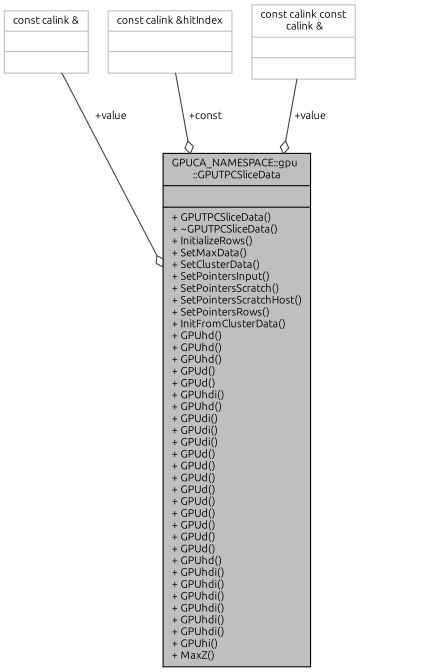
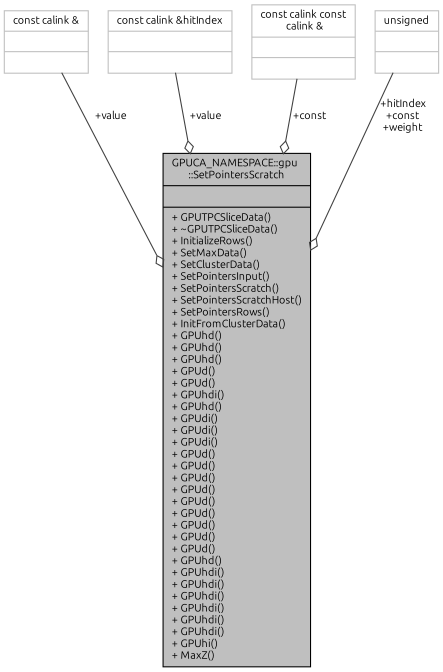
  digraph {
    fontname=Ubuntu
    node [color=grey75 fontname=Ubuntu fontsize=10 shape=record]
    edge [arrowhead=odiamond color=grey25 fontname=Ubuntu fontsize=10 labelfontname=Helvetica labelfontsize=10 style=solid]
-   n1 [color=black fillcolor=grey75 fontcolor=black height=0.2 label="{GPUCA_NAMESPACE::gpu\l::GPUTPCSliceData\n||+ GPUTPCSliceData()\l+ ~GPUTPCSliceData()\l+ InitializeRows()\l+ SetMaxData()\l+ SetClusterData()\l+ SetPointersInput()\l+ SetPointersScratch()\l+ SetPointersScratchHost()\l+ SetPointersRows()\l+ InitFromClusterData()\l+ GPUhd()\l+ GPUhd()\l+ GPUhd()\l+ GPUd()\l+ GPUd()\l+ GPUhdi()\l+ GPUhd()\l+ GPUdi()\l+ GPUdi()\l+ GPUdi()\l+ GPUd()\l+ GPUd()\l+ GPUd()\l+ GPUd()\l+ GPUd()\l+ GPUd()\l+ GPUd()\l+ GPUd()\l+ GPUd()\l+ GPUhd()\l+ GPUhdi()\l+ GPUhdi()\l+ GPUhdi()\l+ GPUhdi()\l+ GPUhdi()\l+ GPUhdi()\l+ GPUhi()\l+ MaxZ()\l}" style=filled width=0.4]
+   n1 [color=black fillcolor=grey75 fontcolor=black height=0.2 label="{GPUCA_NAMESPACE::gpu\l::SetPointersScratch\n||+ GPUTPCSliceData()\l+ ~GPUTPCSliceData()\l+ InitializeRows()\l+ SetMaxData()\l+ SetClusterData()\l+ SetPointersInput()\l+ SetPointersScratch()\l+ SetPointersScratchHost()\l+ SetPointersRows()\l+ InitFromClusterData()\l+ GPUhd()\l+ GPUhd()\l+ GPUhd()\l+ GPUd()\l+ GPUd()\l+ GPUhdi()\l+ GPUhd()\l+ GPUdi()\l+ GPUdi()\l+ GPUdi()\l+ GPUd()\l+ GPUd()\l+ GPUd()\l+ GPUd()\l+ GPUd()\l+ GPUd()\l+ GPUd()\l+ GPUd()\l+ GPUd()\l+ GPUhd()\l+ GPUhdi()\l+ GPUhdi()\l+ GPUhdi()\l+ GPUhdi()\l+ GPUhdi()\l+ GPUhdi()\l+ GPUhi()\l+ MaxZ()\l}" style=filled width=0.4]
    n2 [height=0.2 label="{const calink &\n||}" width=0.4]
    n3 [height=0.2 label="{const calink &hitIndex\n||}" width=0.4]
    n4 [height=0.2 label="{const calink const\l calink &\n||}" width=0.4]
+   n5 [height=0.2 label="{unsigned\n||}" width=0.4]
    n2 -> n1 [label=" +value"]
-   n3 -> n1 [label=" +const"]
-   n4 -> n1 [label=" +value"]
+   n3 -> n1 [label=" +value"]
+   n4 -> n1 [label=" +const"]
+   n5 -> n1 [label=" +hitIndex\n+const\n+weight"]
  }
